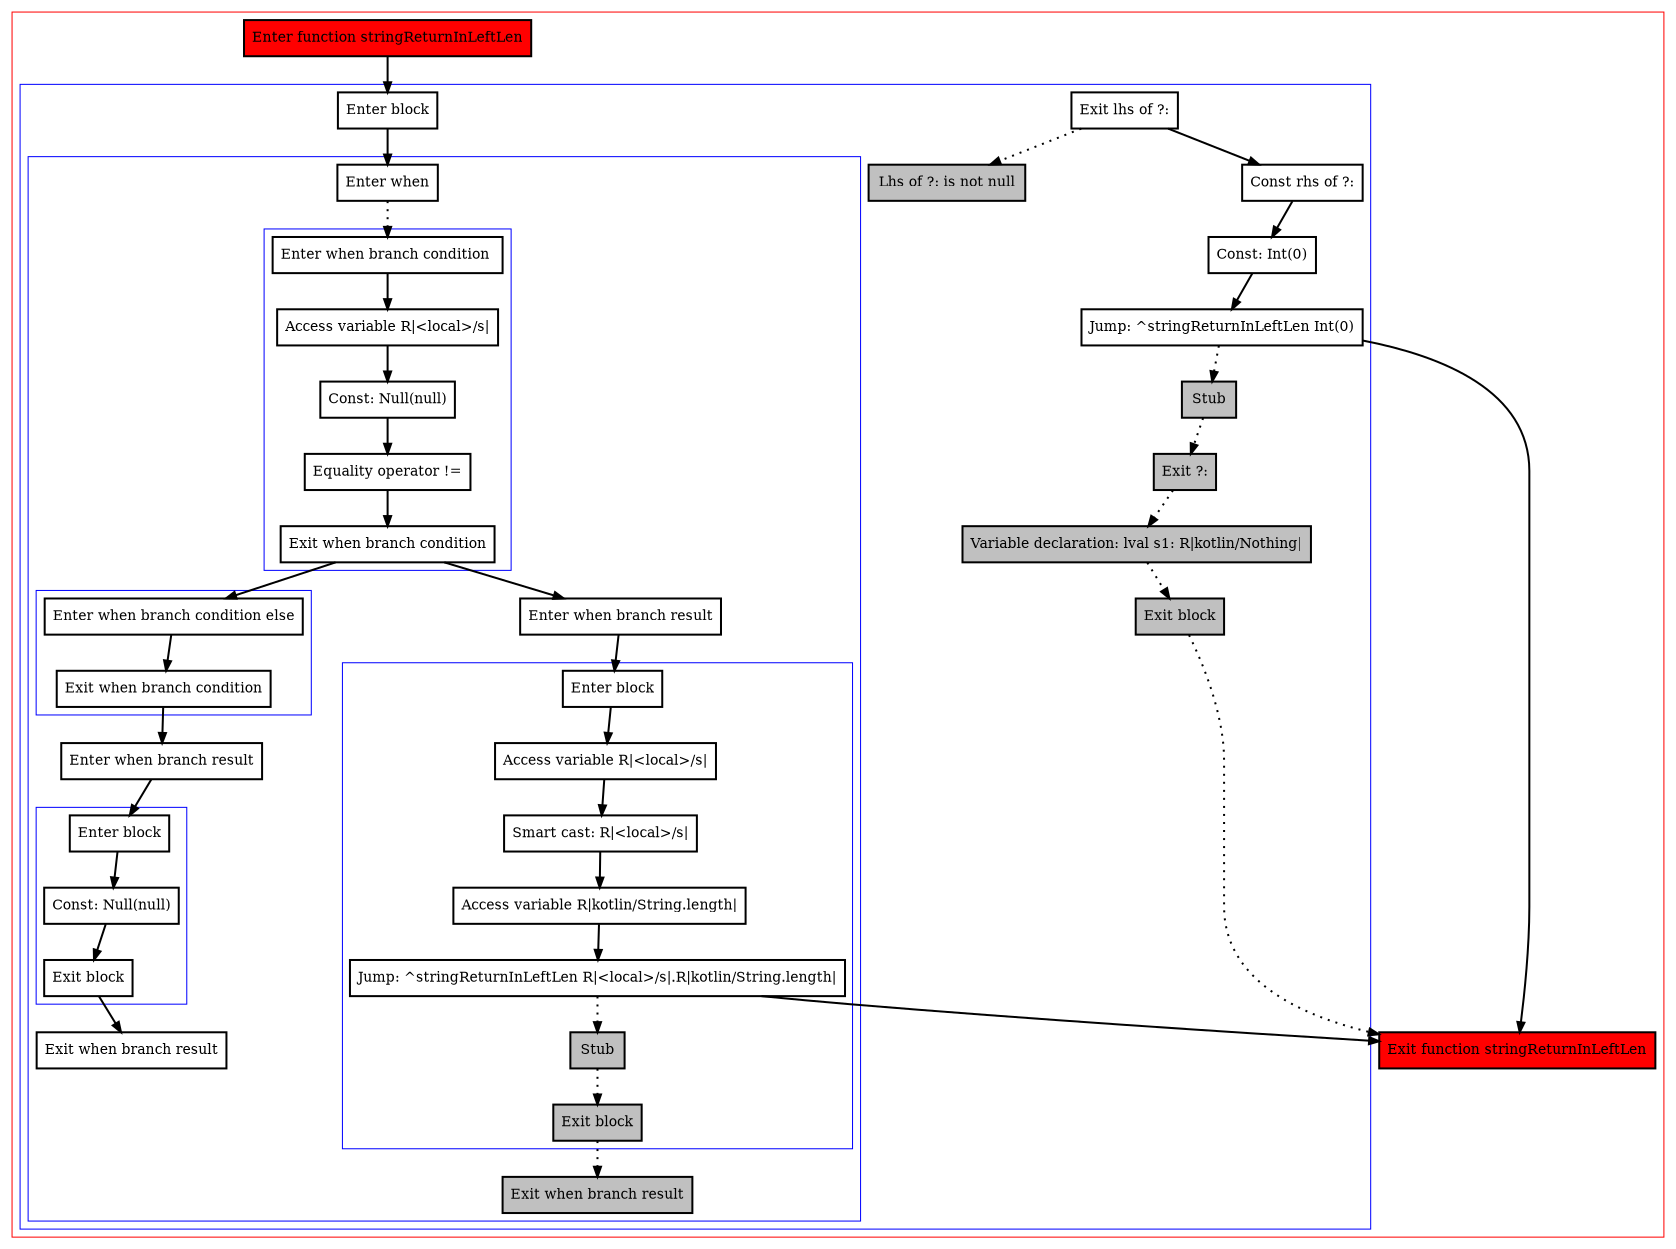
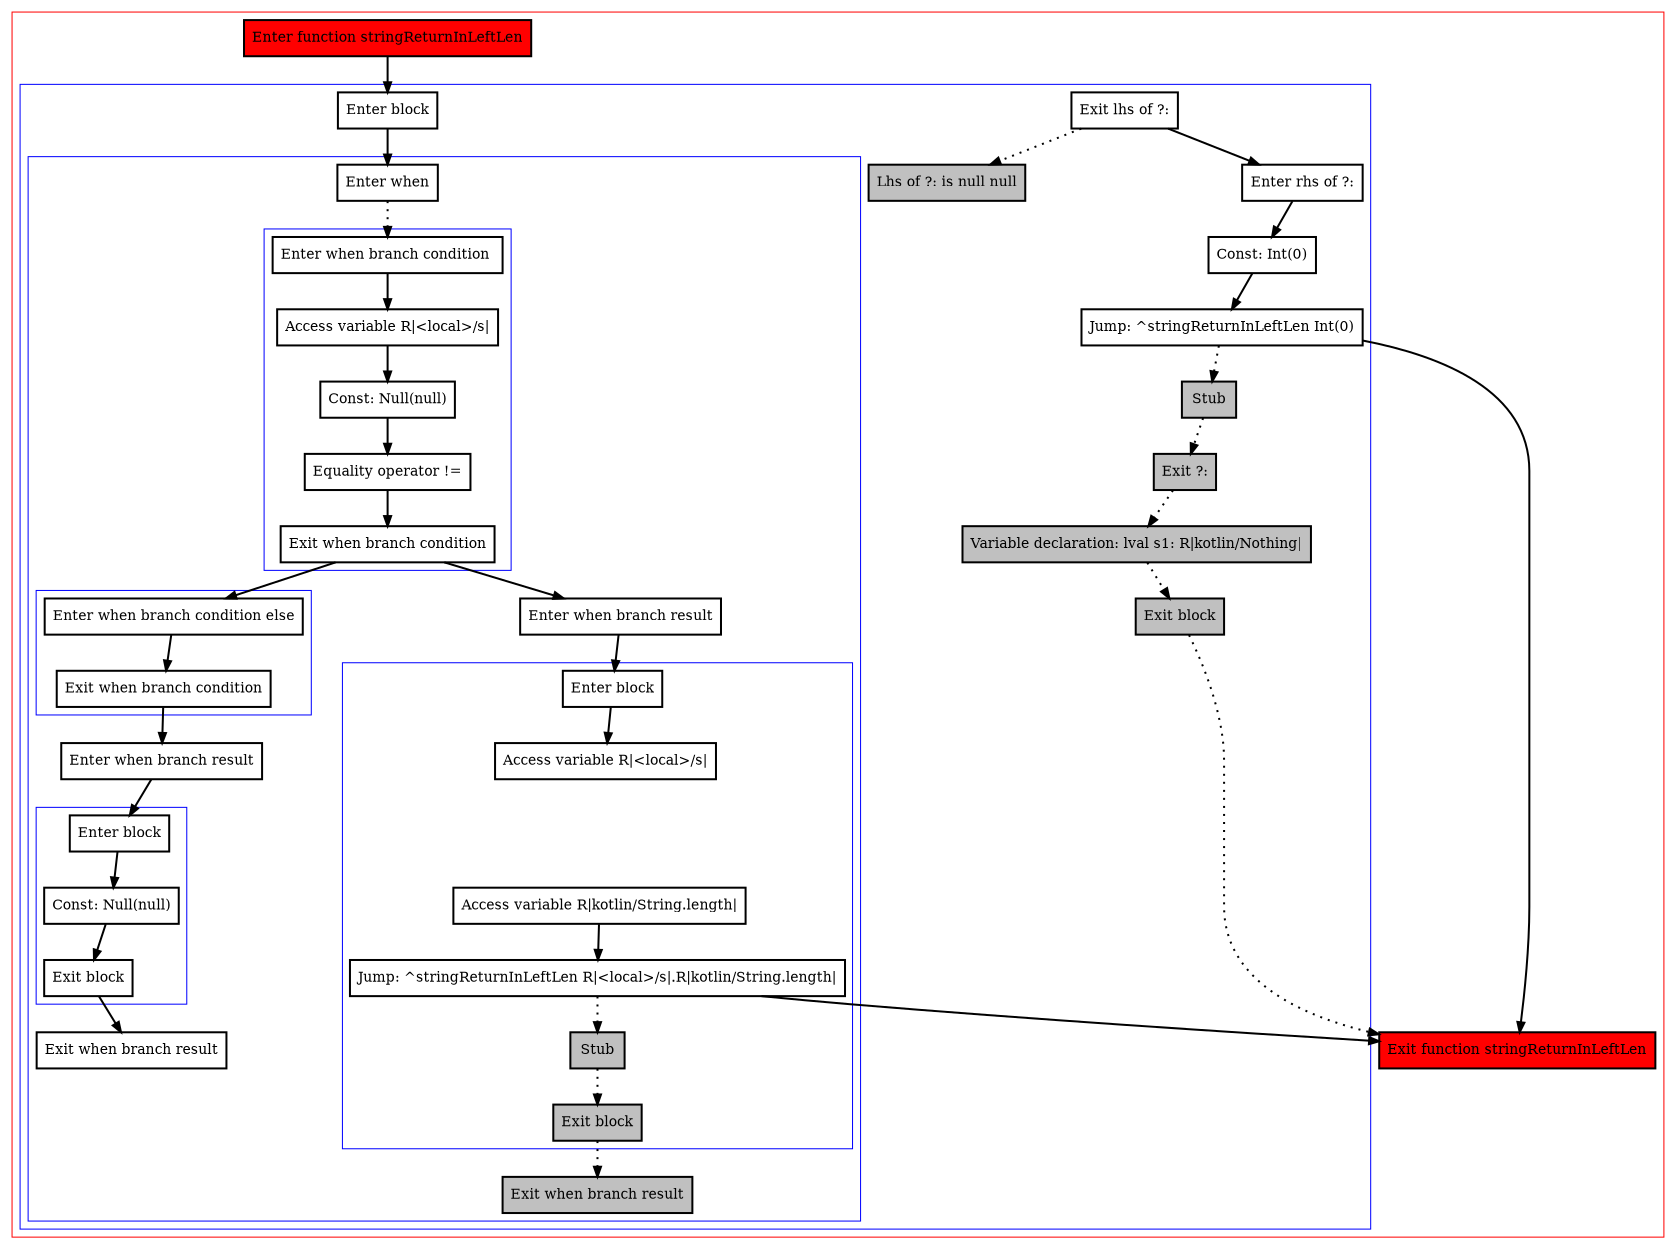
  digraph {
    nodesep=3
    node [penwidth=2 shape=box]
    edge [penwidth=2]
    n1 [label="Enter when branch condition "]
    n2 [label="Access variable R|<local>/s|"]
    n3 [label="Const: Null(null)"]
    n4 [label="Equality operator !="]
    n5 [label="Exit when branch condition"]
    n6 [label="Enter when branch condition else"]
    n7 [label="Exit when branch condition"]
    n8 [label="Enter block"]
    n9 [label="Const: Null(null)"]
    n10 [label="Exit block"]
    n11 [label="Enter block"]
    n12 [label="Access variable R|<local>/s|"]
-   n13 [label="Smart cast: R|<local>/s|"]
    n14 [label="Access variable R|kotlin/String.length|"]
    n15 [label="Jump: ^stringReturnInLeftLen R|<local>/s|.R|kotlin/String.length|"]
    n16 [fillcolor=gray label=Stub style=filled]
    n17 [fillcolor=gray label="Exit block" style=filled]
    n18 [label="Enter when"]
    n19 [label="Enter when branch result"]
    n20 [label="Exit when branch result"]
    n21 [label="Enter when branch result"]
    n22 [fillcolor=gray label="Exit when branch result" style=filled]
    n23 [label="Enter block"]
    n24 [label="Exit lhs of ?:"]
-   n25 [label="Const rhs of ?:"]
+   n25 [label="Enter rhs of ?:"]
    n26 [label="Const: Int(0)"]
    n27 [label="Jump: ^stringReturnInLeftLen Int(0)"]
    n28 [fillcolor=gray label=Stub style=filled]
-   n29 [fillcolor=gray label="Lhs of ?: is not null" style=filled]
+   n29 [fillcolor=gray label="Lhs of ?: is null null" style=filled]
    n30 [fillcolor=gray label="Exit ?:" style=filled]
    n31 [fillcolor=gray label="Variable declaration: lval s1: R|kotlin/Nothing|" style=filled]
    n32 [fillcolor=gray label="Exit block" style=filled]
    n33 [fillcolor=red label="Enter function stringReturnInLeftLen" style=filled]
    n34 [fillcolor=red label="Exit function stringReturnInLeftLen" style=filled]
    subgraph cluster_1 {
      color=red
      n33
      n34
      subgraph cluster_2 {
        color=blue
        n23
        n24
        n25
        n26
        n27
        n28
        n29
        n30
        n31
        n32
        subgraph cluster_3 {
          color=blue
          n18
          n19
          n20
          n21
          n22
          subgraph cluster_4 {
            color=blue
            n1
            n2
            n3
            n4
            n5
          }
          subgraph cluster_5 {
            color=blue
            n6
            n7
          }
          subgraph cluster_6 {
            color=blue
            n8
            n9
            n10
          }
          subgraph cluster_7 {
            color=blue
            n11
            n12
-           n13
            n14
            n15
            n16
            n17
          }
        }
      }
    }
    n1 -> n2
    n2 -> n3
    n3 -> n4
    n4 -> n5
    n5 -> n6
    n5 -> n21
    n6 -> n7
    n7 -> n19
    n8 -> n9
    n9 -> n10
    n10 -> n20
    n11 -> n12
-   n12 -> n13
-   n13 -> n14
    n14 -> n15
    n15 -> n16 [style=dotted]
    n15 -> n34
    n16 -> n17 [style=dotted]
    n17 -> n22 [style=dotted]
    n18 -> n1 [style=dotted]
    n19 -> n8
    n21 -> n11
    n23 -> n18
    n24 -> n25
    n24 -> n29 [style=dotted]
    n25 -> n26
    n26 -> n27
    n27 -> n28 [style=dotted]
    n27 -> n34
    n28 -> n30 [style=dotted]
    n30 -> n31 [style=dotted]
    n31 -> n32 [style=dotted]
    n32 -> n34 [style=dotted]
    n33 -> n23
  }
